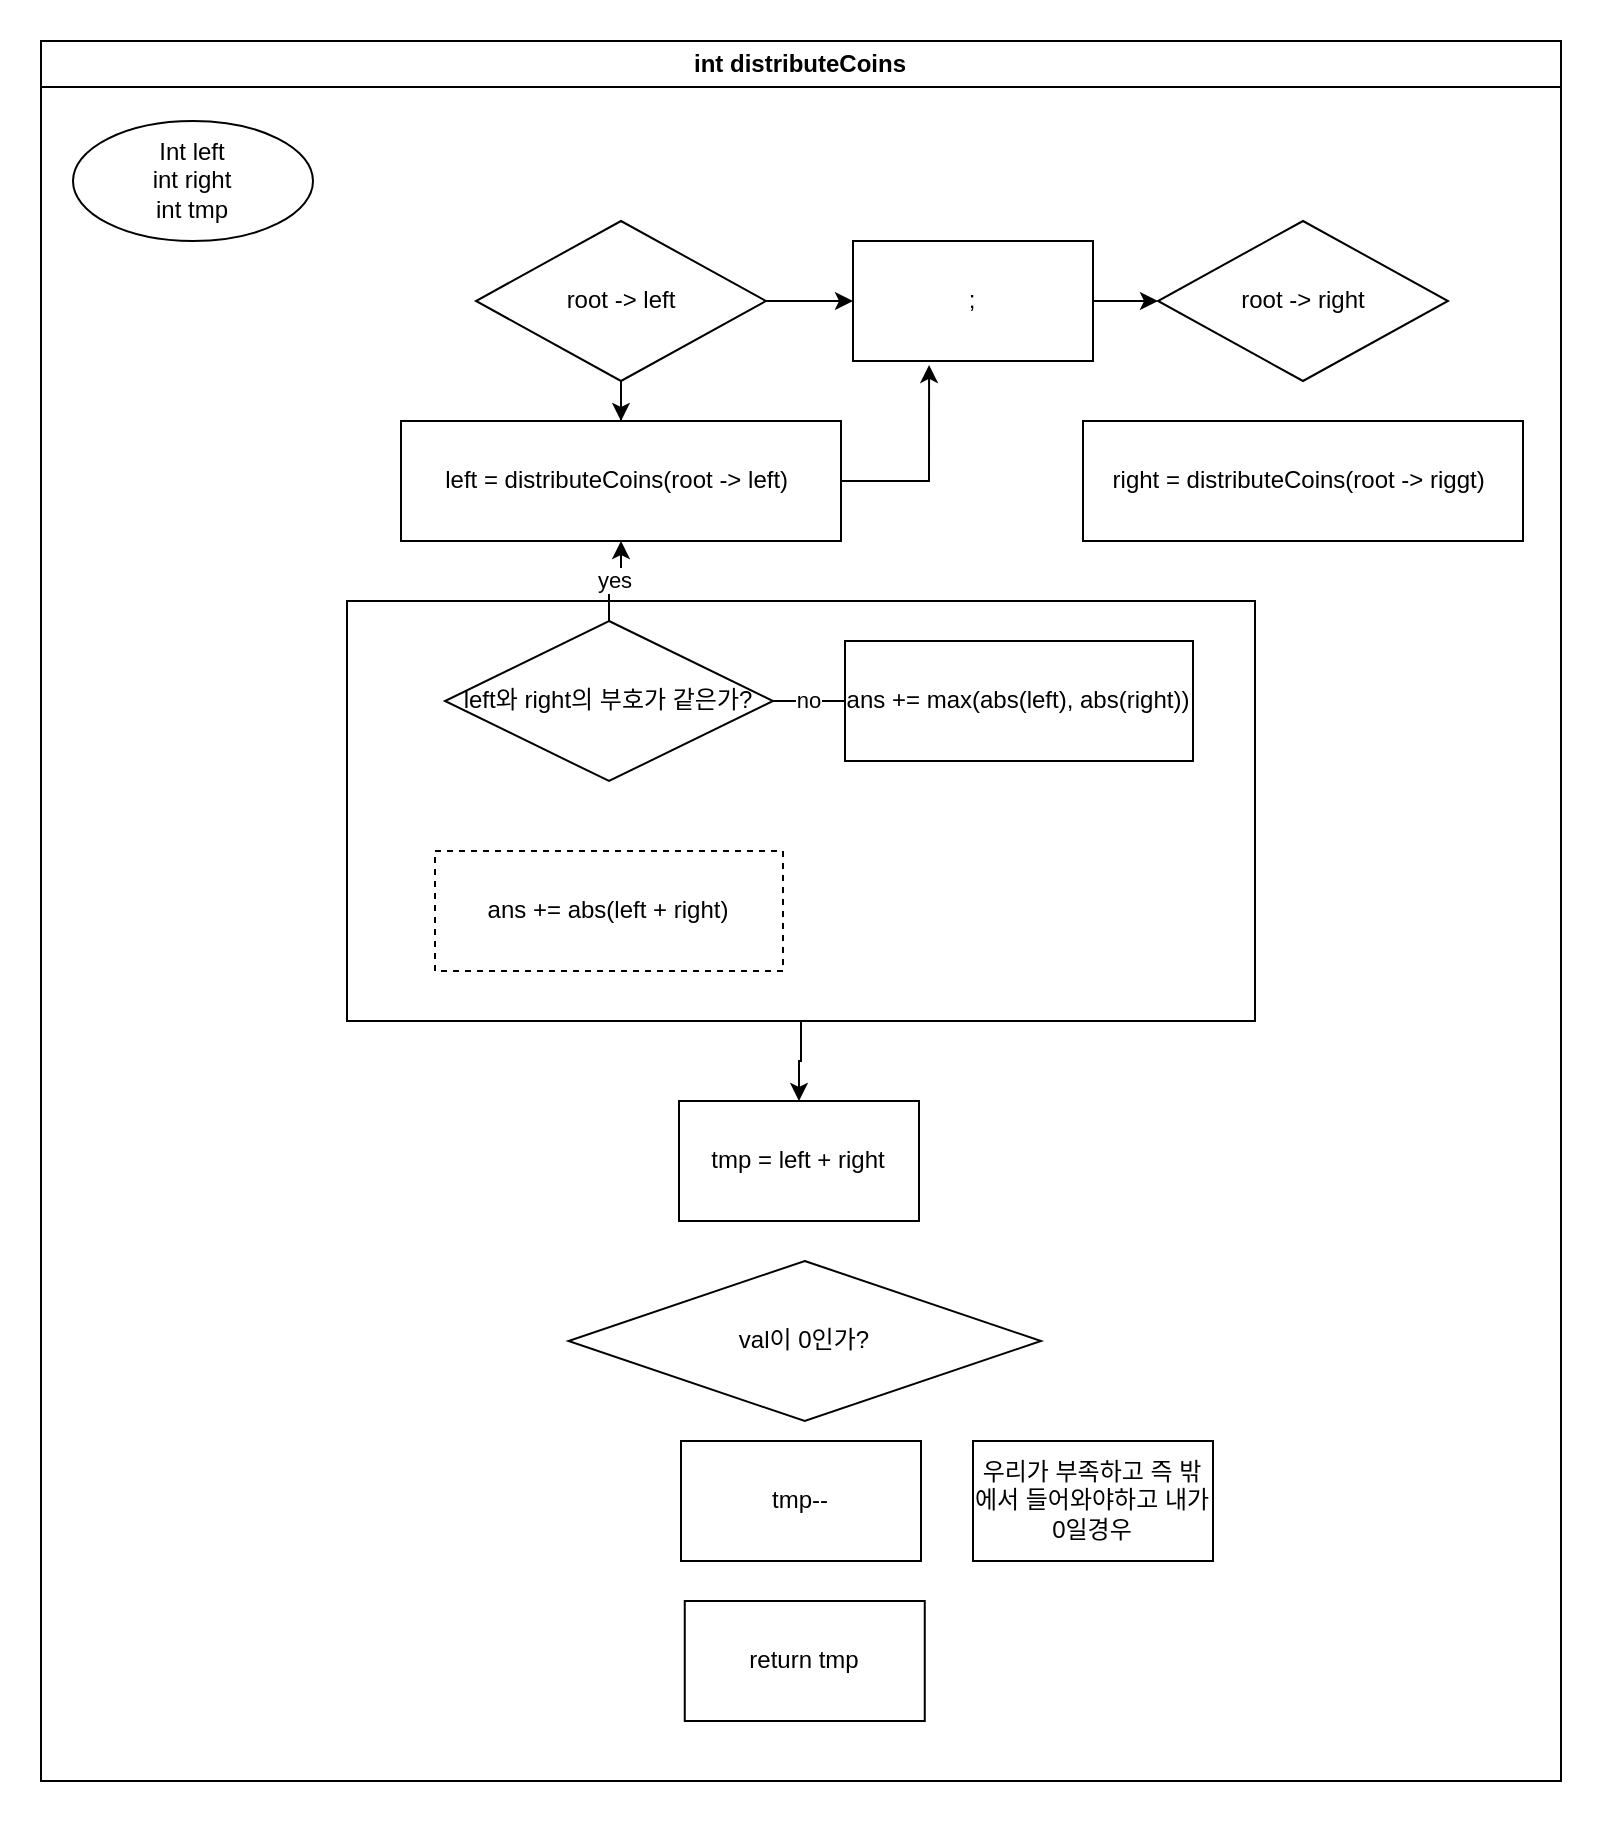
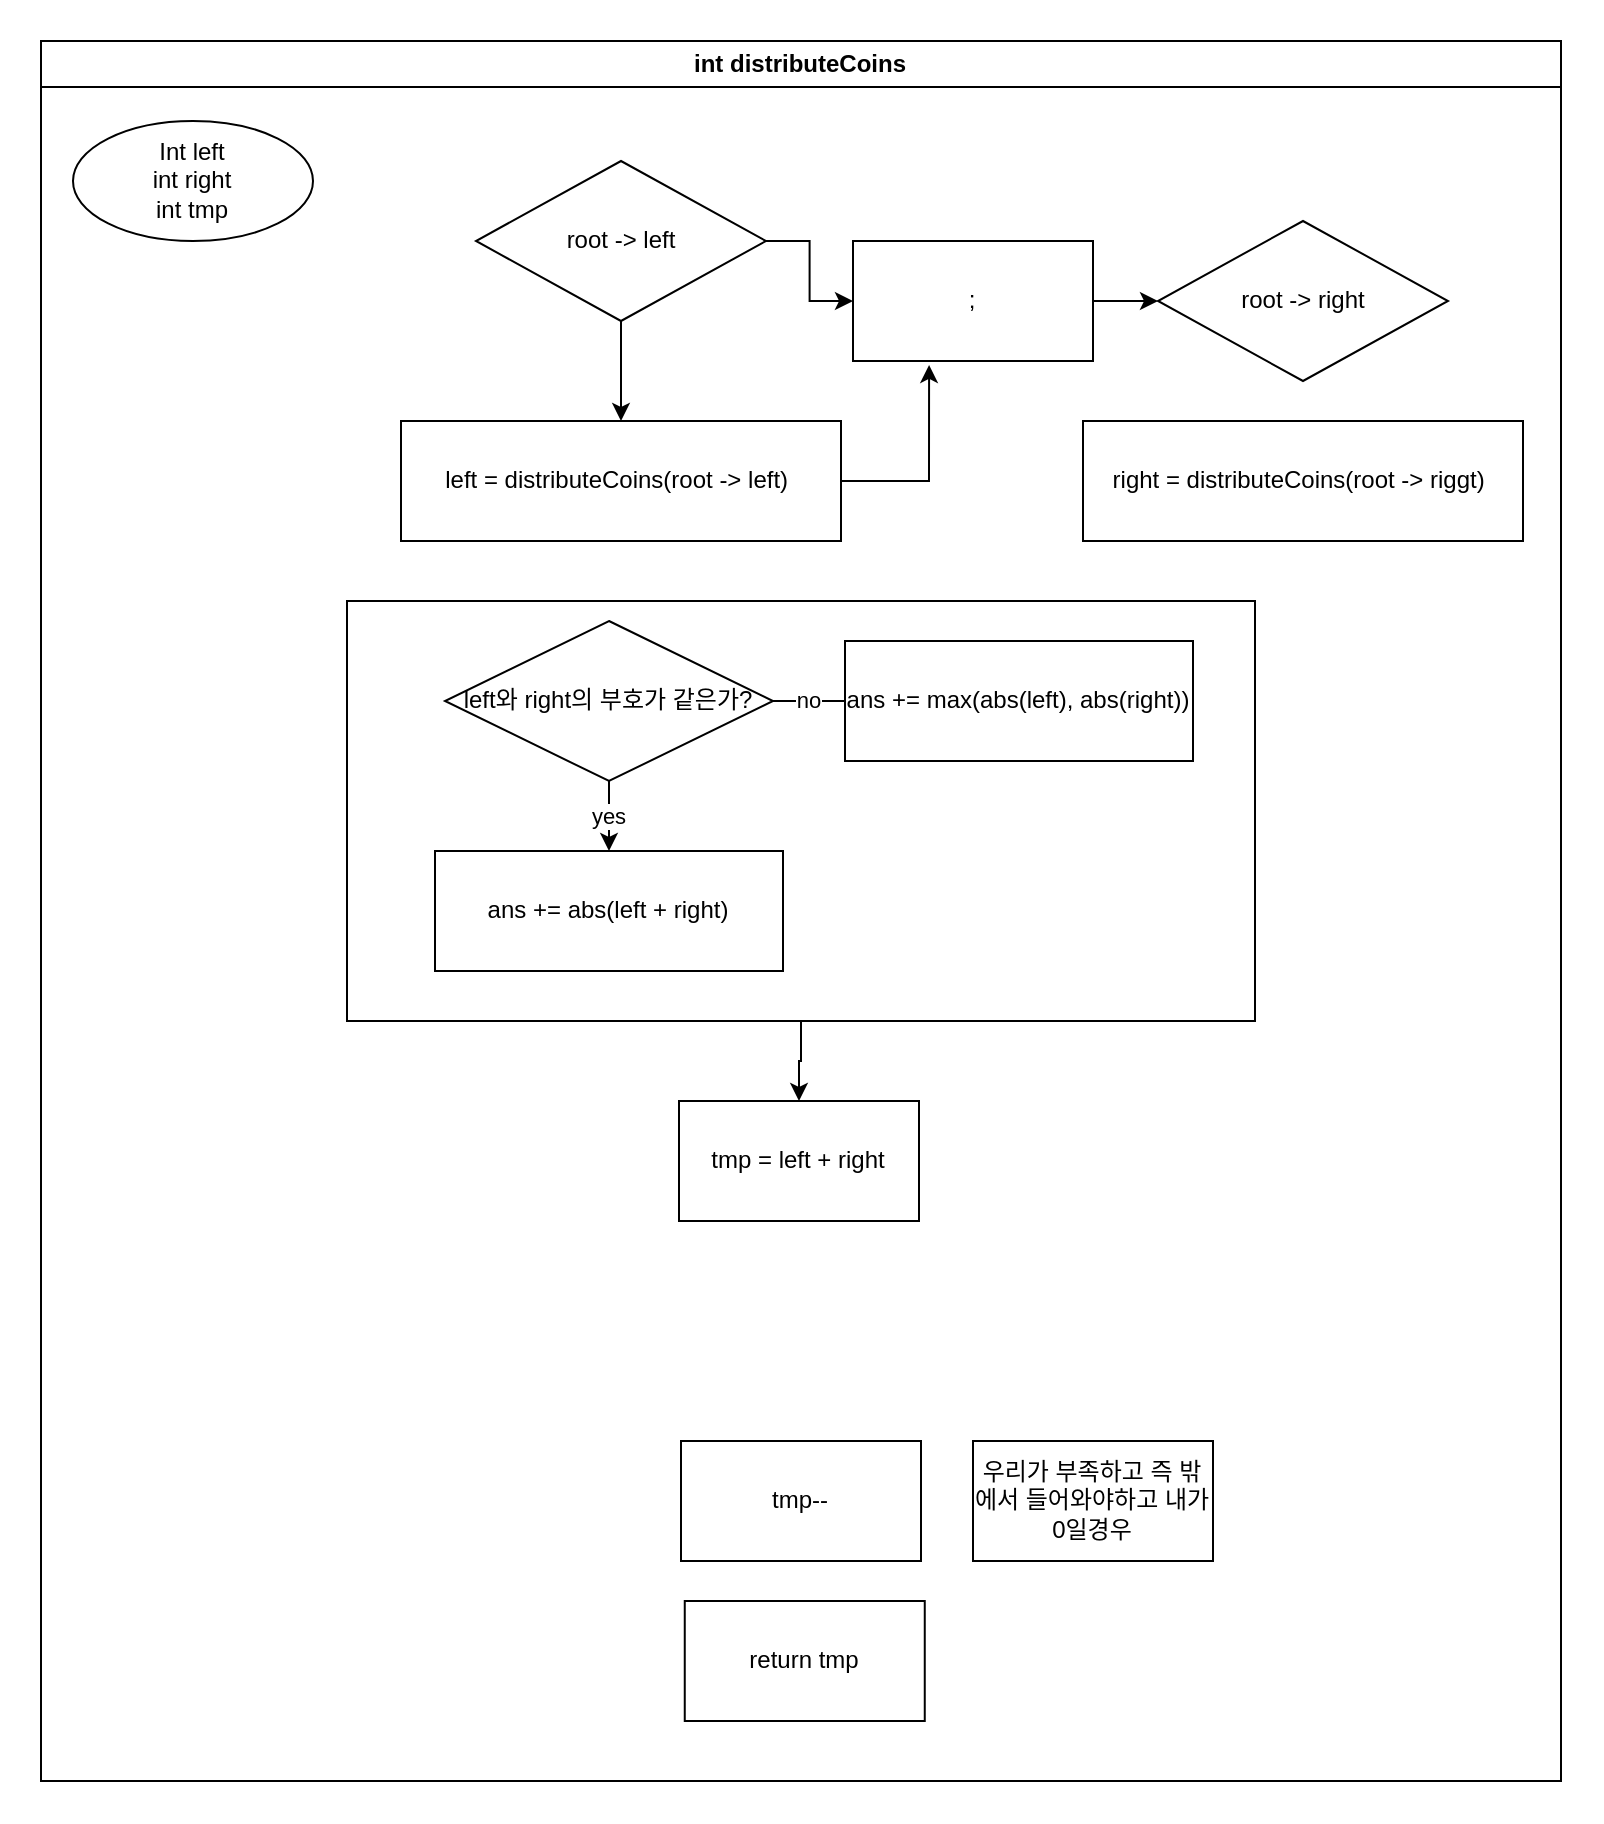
  <mxCell id="0" />
  <mxCell id="1" parent="0" />
  <mxCell id="2" value="int&amp;nbsp;distributeCoins" style="swimlane;whiteSpace=wrap;html=1;" vertex="1" parent="1"><mxGeometry x="20" y="20" width="760" height="870" as="geometry" /></mxCell>
  <mxCell id="3" value="left =&amp;nbsp;distributeCoins(root -&amp;gt; left)&amp;nbsp;" style="rounded=0;whiteSpace=wrap;html=1;" vertex="1" parent="2"><mxGeometry x="180" y="190" width="220" height="60" as="geometry" /></mxCell>
  <mxCell id="4" value="" style="edgeStyle=orthogonalEdgeStyle;rounded=0;orthogonalLoop=1;jettySize=auto;html=1;" edge="1" parent="2" source="6" target="3"><mxGeometry relative="1" as="geometry" /></mxCell>
  <mxCell id="5" value="" style="edgeStyle=orthogonalEdgeStyle;rounded=0;orthogonalLoop=1;jettySize=auto;html=1;" edge="1" parent="2" source="6" target="10"><mxGeometry relative="1" as="geometry" /></mxCell>
- <mxCell id="6" value="root -&amp;gt; left" style="rhombus;whiteSpace=wrap;html=1;" vertex="1" parent="2"><mxGeometry x="217.5" y="90" width="145" height="80" as="geometry" /></mxCell>
+ <mxCell id="6" value="root -&amp;gt; left" style="rhombus;whiteSpace=wrap;html=1;" vertex="1" parent="2"><mxGeometry x="217.5" y="60" width="145" height="80" as="geometry" /></mxCell>
  <mxCell id="7" value="root -&amp;gt; right" style="rhombus;whiteSpace=wrap;html=1;" vertex="1" parent="2"><mxGeometry x="558.5" y="90" width="145" height="80" as="geometry" /></mxCell>
  <mxCell id="8" value="right =&amp;nbsp;distributeCoins(root -&amp;gt; riggt)&amp;nbsp;" style="rounded=0;whiteSpace=wrap;html=1;" vertex="1" parent="2"><mxGeometry x="521" y="190" width="220" height="60" as="geometry" /></mxCell>
  <mxCell id="9" value="" style="edgeStyle=orthogonalEdgeStyle;rounded=0;orthogonalLoop=1;jettySize=auto;html=1;" edge="1" parent="2" source="10" target="7"><mxGeometry relative="1" as="geometry" /></mxCell>
  <mxCell id="10" value=";" style="rounded=0;whiteSpace=wrap;html=1;" vertex="1" parent="2"><mxGeometry x="406" y="100" width="120" height="60" as="geometry" /></mxCell>
  <mxCell id="11" style="edgeStyle=orthogonalEdgeStyle;rounded=0;orthogonalLoop=1;jettySize=auto;html=1;entryX=0.317;entryY=1.033;entryDx=0;entryDy=0;entryPerimeter=0;" edge="1" parent="2" source="3" target="10"><mxGeometry relative="1" as="geometry" /></mxCell>
  <mxCell id="12" value="Int left&lt;br&gt;int right&lt;br&gt;int tmp" style="rounded=0;whiteSpace=wrap;html=1;shape=ellipse;perimeter=ellipsePerimeter;" vertex="1" parent="2"><mxGeometry x="16" y="40" width="120" height="60" as="geometry" /></mxCell>
  <mxCell id="13" value="tmp = left + right" style="whiteSpace=wrap;html=1;" vertex="1" parent="2"><mxGeometry x="319" y="530" width="120" height="60" as="geometry" /></mxCell>
  <mxCell id="14" value="" style="edgeStyle=orthogonalEdgeStyle;rounded=0;orthogonalLoop=1;jettySize=auto;html=1;" edge="1" parent="2" source="15" target="13"><mxGeometry relative="1" as="geometry" /></mxCell>
  <mxCell id="15" value="" style="group" vertex="1" connectable="0" parent="2"><mxGeometry x="153" y="280" width="454" height="210" as="geometry" /></mxCell>
  <mxCell id="16" value="" style="rounded=0;whiteSpace=wrap;html=1;" vertex="1" parent="15"><mxGeometry width="454" height="210" as="geometry" /></mxCell>
  <mxCell id="17" value="left와 right의 부호가 같은가?" style="rhombus;whiteSpace=wrap;html=1;" vertex="1" parent="15"><mxGeometry x="49" y="10" width="164" height="80" as="geometry" /></mxCell>
- <mxCell id="18" value="ans += abs(left + right)" style="rounded=0;whiteSpace=wrap;html=1;dashed=1;" vertex="1" parent="15"><mxGeometry x="44" y="125" width="174" height="60" as="geometry" /></mxCell>
+ <mxCell id="18" value="ans += abs(left + right)" style="rounded=0;whiteSpace=wrap;html=1;" vertex="1" parent="15"><mxGeometry x="44" y="125" width="174" height="60" as="geometry" /></mxCell>
  <mxCell id="19" value="ans += max(abs(left), abs(right))" style="rounded=0;whiteSpace=wrap;html=1;" vertex="1" parent="15"><mxGeometry x="249" y="20" width="174" height="60" as="geometry" /></mxCell>
- <mxCell id="20" value="yes" style="edgeStyle=orthogonalEdgeStyle;rounded=0;orthogonalLoop=1;jettySize=auto;html=1;" edge="1" parent="15" source="17" target="3"><mxGeometry x="-0.005" relative="1" as="geometry"><mxPoint as="offset" /></mxGeometry></mxCell>
+ <mxCell id="20" value="yes" style="edgeStyle=orthogonalEdgeStyle;rounded=0;orthogonalLoop=1;jettySize=auto;html=1;" edge="1" parent="15" source="17" target="18"><mxGeometry x="-0.005" relative="1" as="geometry"><mxPoint as="offset" /></mxGeometry></mxCell>
  <mxCell id="21" value="no" style="edgeStyle=orthogonalEdgeStyle;rounded=0;orthogonalLoop=1;jettySize=auto;html=1;endArrow=none;" edge="1" parent="15" source="17" target="19"><mxGeometry relative="1" as="geometry" /></mxCell>
- <mxCell id="22" value="val이 0인가?" style="rhombus;whiteSpace=wrap;html=1;" vertex="1" parent="2"><mxGeometry x="263.75" y="610" width="236.25" height="80" as="geometry" /></mxCell>
  <mxCell id="23" value="tmp--" style="whiteSpace=wrap;html=1;" vertex="1" parent="2"><mxGeometry x="320" y="700" width="120" height="60" as="geometry" /></mxCell>
  <mxCell id="24" value="return tmp" style="whiteSpace=wrap;html=1;" vertex="1" parent="2"><mxGeometry x="321.88" y="780" width="120" height="60" as="geometry" /></mxCell>
  <mxCell id="25" value="우리가 부족하고 즉 밖에서 들어와야하고 내가 0일경우" style="whiteSpace=wrap;html=1;" vertex="1" parent="2"><mxGeometry x="466" y="700" width="120" height="60" as="geometry" /></mxCell>
